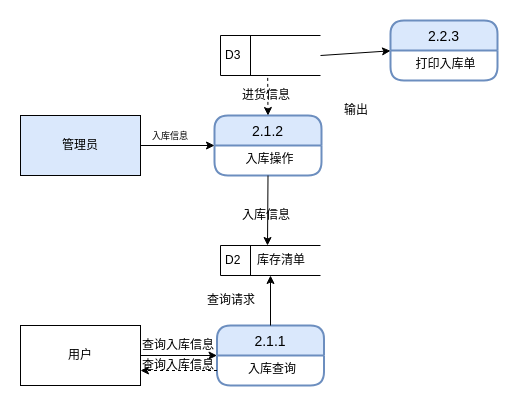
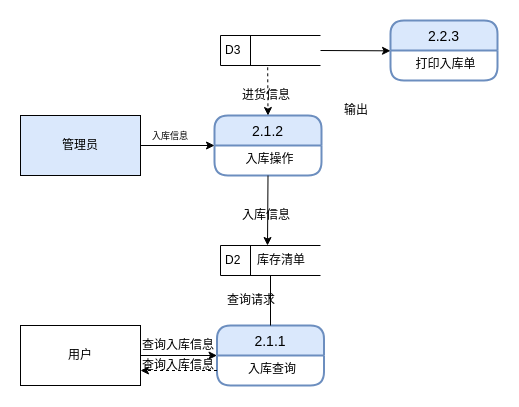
  <mxCell id="0" />
  <mxCell id="1" parent="0" />
- <mxCell id="2" value="D3" style="html=1;dashed=0;whitespace=wrap;shape=mxgraph.dfd.dataStoreID;align=left;spacingLeft=3;points=[[0,0],[0.5,0],[1,0],[0,0.5],[1,0.5],[0,1],[0.5,1],[1,1]];" parent="1" vertex="1"><mxGeometry x="220" y="35" width="100" height="40" as="geometry" /></mxCell>
+ <mxCell id="2" value="D3" style="html=1;dashed=0;whitespace=wrap;shape=mxgraph.dfd.dataStoreID;align=left;spacingLeft=3;points=[[0,0],[0.5,0],[1,0],[0,0.5],[1,0.5],[0,1],[0.5,1],[1,1]];" parent="1" vertex="1"><mxGeometry x="220" y="35" width="100" height="30" as="geometry" /></mxCell>
  <mxCell id="3" value="2.1.2" style="swimlane;childLayout=stackLayout;horizontal=1;startSize=30;horizontalStack=0;rounded=1;fontSize=14;fontStyle=0;strokeWidth=2;resizeParent=0;resizeLast=1;shadow=0;dashed=0;align=center;fillColor=#dae8fc;strokeColor=#6c8ebf;" parent="1" vertex="1"><mxGeometry x="214" y="115" width="107" height="60" as="geometry" /></mxCell>
  <mxCell id="4" value="入库操作" style="align=center;strokeColor=none;fillColor=none;spacingLeft=4;fontSize=12;verticalAlign=top;resizable=0;rotatable=0;part=1;" parent="3" vertex="1"><mxGeometry y="30" width="107" height="30" as="geometry" /></mxCell>
  <mxCell id="5" value="" style="endArrow=classic;html=1;entryX=0.5;entryY=0;entryDx=0;entryDy=0;exitX=0.472;exitY=1.06;exitDx=0;exitDy=0;exitPerimeter=0;dashed=1;" parent="1" source="2" target="3" edge="1"><mxGeometry width="50" height="50" relative="1" as="geometry"><mxPoint x="190" y="125" as="sourcePoint" /><mxPoint x="240" y="75" as="targetPoint" /></mxGeometry></mxCell>
  <mxCell id="6" value="进货信息" style="text;html=1;resizable=0;points=[];autosize=1;align=left;verticalAlign=top;spacingTop=-4;" parent="1" vertex="1"><mxGeometry x="240" y="85" width="60" height="20" as="geometry" /></mxCell>
  <mxCell id="7" value="" style="endArrow=classic;html=1;exitX=1;exitY=0.5;exitDx=0;exitDy=0;entryX=0;entryY=0.5;entryDx=0;entryDy=0;" parent="1" target="3" edge="1"><mxGeometry width="50" height="50" relative="1" as="geometry"><mxPoint x="140" y="145" as="sourcePoint" /><mxPoint x="210" y="135" as="targetPoint" /></mxGeometry></mxCell>
  <mxCell id="8" value="&lt;font style=&quot;font-size: 9px&quot;&gt;入库信息&lt;/font&gt;" style="text;html=1;resizable=0;points=[];autosize=1;align=left;verticalAlign=top;spacingTop=-4;" parent="1" vertex="1"><mxGeometry x="150" y="125" width="60" height="20" as="geometry" /></mxCell>
  <mxCell id="9" value="" style="endArrow=classic;html=1;exitX=0.5;exitY=1;exitDx=0;exitDy=0;" parent="1" source="4" edge="1"><mxGeometry width="50" height="50" relative="1" as="geometry"><mxPoint x="240" y="235" as="sourcePoint" /><mxPoint x="267" y="245" as="targetPoint" /></mxGeometry></mxCell>
  <mxCell id="10" value="入库信息" style="text;html=1;resizable=0;points=[];autosize=1;align=left;verticalAlign=top;spacingTop=-4;" parent="1" vertex="1"><mxGeometry x="240" y="205" width="60" height="20" as="geometry" /></mxCell>
  <mxCell id="11" value="D2" style="html=1;dashed=0;whitespace=wrap;shape=mxgraph.dfd.dataStoreID;align=left;spacingLeft=3;points=[[0,0],[0.5,0],[1,0],[0,0.5],[1,0.5],[0,1],[0.5,1],[1,1]];" parent="1" vertex="1"><mxGeometry x="220" y="245" width="100" height="30" as="geometry" /></mxCell>
  <mxCell id="12" value="库存清单" style="text;html=1;resizable=0;points=[];autosize=1;align=left;verticalAlign=top;spacingTop=-4;" parent="1" vertex="1"><mxGeometry x="255" y="250" width="60" height="20" as="geometry" /></mxCell>
  <mxCell id="13" value="2.1.1" style="swimlane;childLayout=stackLayout;horizontal=1;startSize=30;horizontalStack=0;rounded=1;fontSize=14;fontStyle=0;strokeWidth=2;resizeParent=0;resizeLast=1;shadow=0;dashed=0;align=center;fillColor=#dae8fc;strokeColor=#6c8ebf;" parent="1" vertex="1"><mxGeometry x="216.5" y="325" width="107" height="60" as="geometry" /></mxCell>
  <mxCell id="14" value="入库查询" style="align=center;strokeColor=none;fillColor=none;spacingLeft=4;fontSize=12;verticalAlign=top;resizable=0;rotatable=0;part=1;" parent="13" vertex="1"><mxGeometry y="30" width="107" height="30" as="geometry" /></mxCell>
- <mxCell id="15" value="" style="endArrow=classic;html=1;entryX=0.5;entryY=1;entryDx=0;entryDy=0;exitX=0.5;exitY=0;exitDx=0;exitDy=0;" parent="1" source="13" target="11" edge="1"><mxGeometry width="50" height="50" relative="1" as="geometry"><mxPoint x="360" y="305" as="sourcePoint" /><mxPoint x="310" y="285" as="targetPoint" /></mxGeometry></mxCell>
- <mxCell id="16" value="查询请求" style="text;html=1;resizable=0;points=[];autosize=1;align=left;verticalAlign=top;spacingTop=-4;" parent="1" vertex="1"><mxGeometry x="205" y="290" width="60" height="20" as="geometry" /></mxCell>
+ <mxCell id="15" value="" style="endArrow=none;html=1;entryX=0.5;entryY=1;entryDx=0;entryDy=0;exitX=0.5;exitY=0;exitDx=0;exitDy=0;" parent="1" source="13" target="11" edge="1"><mxGeometry width="50" height="50" relative="1" as="geometry"><mxPoint x="360" y="305" as="sourcePoint" /><mxPoint x="310" y="285" as="targetPoint" /></mxGeometry></mxCell>
+ <mxCell id="16" value="查询请求" style="text;html=1;resizable=0;points=[];autosize=1;align=left;verticalAlign=top;spacingTop=-4;" parent="1" vertex="1"><mxGeometry x="225" y="290" width="60" height="20" as="geometry" /></mxCell>
  <mxCell id="17" value="" style="endArrow=classic;html=1;entryX=0;entryY=0.5;entryDx=0;entryDy=0;" parent="1" target="13" edge="1"><mxGeometry width="50" height="50" relative="1" as="geometry"><mxPoint x="140" y="355" as="sourcePoint" /><mxPoint x="210" y="347" as="targetPoint" /><Array as="points" /></mxGeometry></mxCell>
  <mxCell id="18" value="查询入库信息" style="text;html=1;resizable=0;points=[];autosize=1;align=left;verticalAlign=top;spacingTop=-4;" parent="1" vertex="1"><mxGeometry x="140" y="335" width="90" height="20" as="geometry" /></mxCell>
  <mxCell id="19" value="2.2.3" style="swimlane;childLayout=stackLayout;horizontal=1;startSize=30;horizontalStack=0;rounded=1;fontSize=14;fontStyle=0;strokeWidth=2;resizeParent=0;resizeLast=1;shadow=0;dashed=0;align=center;fillColor=#dae8fc;strokeColor=#6c8ebf;" parent="1" vertex="1"><mxGeometry x="390" y="20" width="107" height="60" as="geometry" /></mxCell>
  <mxCell id="20" value="打印入库单" style="align=center;strokeColor=none;fillColor=none;spacingLeft=4;fontSize=12;verticalAlign=top;resizable=0;rotatable=0;part=1;" parent="19" vertex="1"><mxGeometry y="30" width="107" height="30" as="geometry" /></mxCell>
  <mxCell id="21" value="" style="endArrow=classic;html=1;exitX=1;exitY=0.5;exitDx=0;exitDy=0;entryX=0;entryY=0.011;entryDx=0;entryDy=0;entryPerimeter=0;" parent="1" source="2" target="20" edge="1"><mxGeometry width="50" height="50" relative="1" as="geometry"><mxPoint x="320" y="135" as="sourcePoint" /><mxPoint x="370" y="85" as="targetPoint" /></mxGeometry></mxCell>
  <mxCell id="22" value="输出" style="text;html=1;resizable=0;points=[];autosize=1;align=left;verticalAlign=top;spacingTop=-4;" parent="1" vertex="1"><mxGeometry x="342" y="100" width="40" height="20" as="geometry" /></mxCell>
  <mxCell id="23" value="管理员" style="rounded=0;whiteSpace=wrap;html=1;fillColor=#dae8fc;" vertex="1" parent="1"><mxGeometry x="20" y="115" width="120" height="60" as="geometry" /></mxCell>
  <mxCell id="24" value="用户" style="rounded=0;whiteSpace=wrap;html=1;" vertex="1" parent="1"><mxGeometry x="20" y="325" width="120" height="60" as="geometry" /></mxCell>
  <mxCell id="25" value="" style="endArrow=classic;html=1;exitX=0;exitY=0.5;exitDx=0;exitDy=0;entryX=1;entryY=0.75;entryDx=0;entryDy=0;dashed=1;" edge="1" parent="1" source="14" target="24"><mxGeometry width="50" height="50" relative="1" as="geometry"><mxPoint x="130" y="435" as="sourcePoint" /><mxPoint y="385" as="targetPoint" x="180" /></mxGeometry></mxCell>
  <mxCell id="26" value="查询入库信息" style="text;html=1;resizable=0;points=[];autosize=1;align=left;verticalAlign=top;spacingTop=-4;" vertex="1" parent="1"><mxGeometry x="140" y="355" width="90" height="20" as="geometry" /></mxCell>
